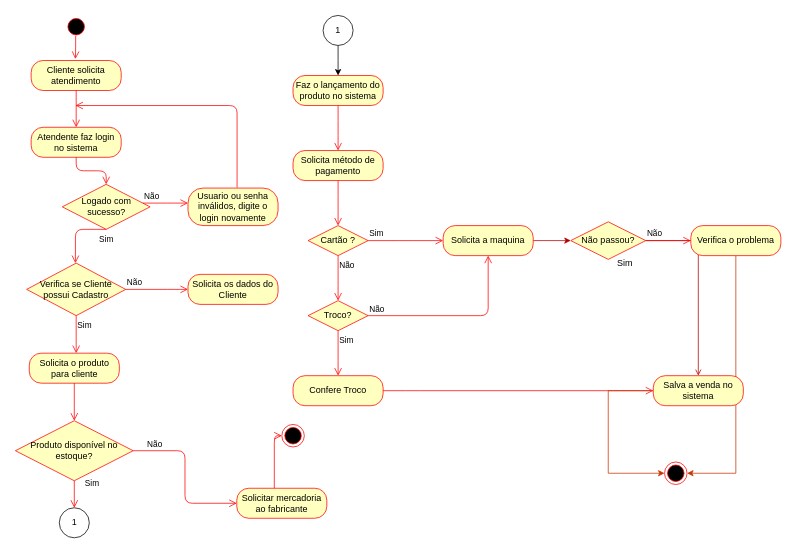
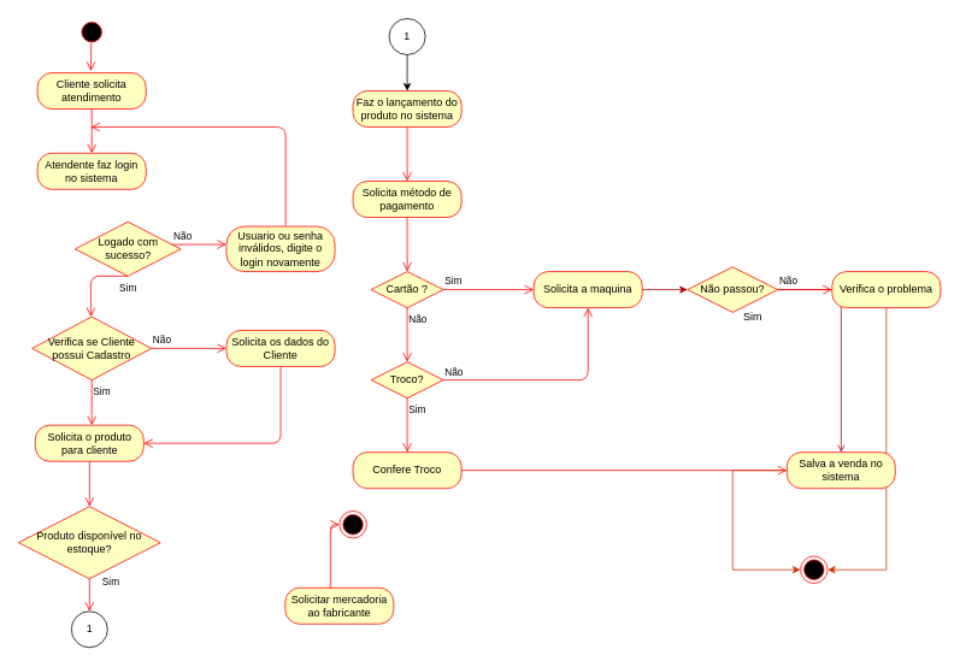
  <mxCell id="0" />
  <mxCell id="1" parent="0" />
  <mxCell id="2" value="" style="ellipse;html=1;shape=startState;fillColor=#000000;strokeColor=#ff0000;" parent="1" vertex="1"><mxGeometry x="86" y="20" width="30" height="30" as="geometry" /></mxCell>
  <mxCell id="3" value="Cliente solicita atendimento" style="rounded=1;whiteSpace=wrap;html=1;arcSize=40;fontColor=#000000;fillColor=#ffffc0;strokeColor=#ff0000;" parent="1" vertex="1"><mxGeometry x="41" y="80" width="120" height="40" as="geometry" /></mxCell>
  <mxCell id="4" value="" style="edgeStyle=orthogonalEdgeStyle;html=1;verticalAlign=bottom;endArrow=open;endSize=8;strokeColor=#ff0000;entryX=0.5;entryY=0;entryDx=0;entryDy=0;" parent="1" source="3" target="5" edge="1"><mxGeometry relative="1" as="geometry"><mxPoint x="95" y="140" as="targetPoint" /></mxGeometry></mxCell>
  <mxCell id="5" value="Atendente faz login no sistema" style="rounded=1;whiteSpace=wrap;html=1;arcSize=40;fontColor=#000000;fillColor=#ffffc0;strokeColor=#ff0000;" parent="1" vertex="1"><mxGeometry x="41" y="169" width="120" height="40" as="geometry" /></mxCell>
- <mxCell id="6" value="" style="edgeStyle=orthogonalEdgeStyle;html=1;verticalAlign=bottom;endArrow=open;endSize=8;strokeColor=#ff0000;entryX=0.5;entryY=0;entryDx=0;entryDy=0;" parent="1" source="5" target="7" edge="1"><mxGeometry relative="1" as="geometry"><mxPoint x="95" y="240" as="targetPoint" /></mxGeometry></mxCell>
  <mxCell id="7" value="Logado com sucesso?" style="rhombus;whiteSpace=wrap;html=1;fillColor=#ffffc0;strokeColor=#ff0000;" parent="1" vertex="1"><mxGeometry x="82.5" y="245" width="117" height="60" as="geometry" /></mxCell>
  <mxCell id="8" value="Não" style="edgeStyle=orthogonalEdgeStyle;html=1;align=left;verticalAlign=bottom;endArrow=open;endSize=8;strokeColor=#ff0000;" parent="1" source="7" edge="1"><mxGeometry x="-1" relative="1" as="geometry"><mxPoint x="250" y="270" as="targetPoint" /><Array as="points"><mxPoint x="233" y="270" /></Array></mxGeometry></mxCell>
  <mxCell id="9" value="Sim" style="edgeStyle=orthogonalEdgeStyle;html=1;align=left;verticalAlign=top;endArrow=open;endSize=8;strokeColor=#ff0000;exitX=0.5;exitY=1;exitDx=0;exitDy=0;" parent="1" source="7" edge="1"><mxGeometry x="-0.733" relative="1" as="geometry"><mxPoint x="100" y="350" as="targetPoint" /><Array as="points"><mxPoint x="100" y="305" /></Array><mxPoint as="offset" /></mxGeometry></mxCell>
  <mxCell id="10" value="Usuario ou senha inválidos, digite o login novamente" style="rounded=1;whiteSpace=wrap;html=1;arcSize=40;fontColor=#000000;fillColor=#ffffc0;strokeColor=#ff0000;" parent="1" vertex="1"><mxGeometry x="250" y="250" width="120" height="50" as="geometry" /></mxCell>
  <mxCell id="11" value="" style="edgeStyle=orthogonalEdgeStyle;html=1;verticalAlign=bottom;endArrow=open;endSize=8;strokeColor=#ff0000;exitX=0.545;exitY=-0.012;exitDx=0;exitDy=0;exitPerimeter=0;" parent="1" source="10" edge="1"><mxGeometry relative="1" as="geometry"><mxPoint x="100" y="140" as="targetPoint" /><Array as="points"><mxPoint x="315" y="140" /></Array></mxGeometry></mxCell>
  <mxCell id="12" value="Solicita o produto para cliente" style="rounded=1;whiteSpace=wrap;html=1;arcSize=40;fontColor=#000000;fillColor=#ffffc0;strokeColor=#ff0000;" parent="1" vertex="1"><mxGeometry x="38.5" y="470" width="120" height="40" as="geometry" /></mxCell>
  <mxCell id="13" value="" style="edgeStyle=orthogonalEdgeStyle;html=1;verticalAlign=bottom;endArrow=open;endSize=8;strokeColor=#ff0000;entryX=0.5;entryY=0;entryDx=0;entryDy=0;" parent="1" source="12" target="14" edge="1"><mxGeometry relative="1" as="geometry"><mxPoint x="98.5" y="570" as="targetPoint" /></mxGeometry></mxCell>
  <mxCell id="14" value="Produto disponível no estoque?" style="rhombus;whiteSpace=wrap;html=1;fillColor=#ffffc0;strokeColor=#ff0000;" parent="1" vertex="1"><mxGeometry x="20" y="560" width="157" height="80" as="geometry" /></mxCell>
- <mxCell id="15" value="Não" style="edgeStyle=orthogonalEdgeStyle;html=1;align=left;verticalAlign=bottom;endArrow=open;endSize=8;strokeColor=#ff0000;exitX=1;exitY=0.5;exitDx=0;exitDy=0;entryX=0;entryY=0.5;entryDx=0;entryDy=0;" parent="1" source="14" target="17" edge="1"><mxGeometry x="-0.833" relative="1" as="geometry"><mxPoint x="270" y="580" as="targetPoint" /><Array as="points" /><mxPoint as="offset" /></mxGeometry></mxCell>
  <mxCell id="16" value="Sim" style="edgeStyle=orthogonalEdgeStyle;html=1;align=left;verticalAlign=top;endArrow=open;endSize=8;strokeColor=#ff0000;entryX=0.5;entryY=0;entryDx=0;entryDy=0;" parent="1" source="14" target="20" edge="1"><mxGeometry x="-1" y="16" relative="1" as="geometry"><mxPoint x="99" y="666" as="targetPoint" /><Array as="points" /><mxPoint x="-4" y="-10" as="offset" /></mxGeometry></mxCell>
  <mxCell id="17" value="Solicitar mercadoria ao fabricante" style="rounded=1;whiteSpace=wrap;html=1;arcSize=40;fontColor=#000000;fillColor=#ffffc0;strokeColor=#ff0000;" parent="1" vertex="1"><mxGeometry x="315" y="650" width="120" height="40" as="geometry" /></mxCell>
  <mxCell id="18" value="" style="edgeStyle=orthogonalEdgeStyle;html=1;verticalAlign=bottom;endArrow=open;endSize=8;strokeColor=#ff0000;" parent="1" source="17" edge="1"><mxGeometry relative="1" as="geometry"><mxPoint x="375" y="580" as="targetPoint" /><Array as="points"><mxPoint x="365" y="580" /></Array></mxGeometry></mxCell>
  <mxCell id="19" value="" style="ellipse;html=1;shape=endState;fillColor=#000000;strokeColor=#ff0000;" parent="1" vertex="1"><mxGeometry x="375" y="565" width="30" height="30" as="geometry" /></mxCell>
  <mxCell id="20" value="1" style="ellipse;whiteSpace=wrap;html=1;aspect=fixed;" parent="1" vertex="1"><mxGeometry x="78.5" y="676" width="40" height="40" as="geometry" /></mxCell>
  <mxCell id="21" value="" style="edgeStyle=orthogonalEdgeStyle;rounded=0;orthogonalLoop=1;jettySize=auto;html=1;" parent="1" source="22" edge="1"><mxGeometry relative="1" as="geometry"><mxPoint x="450" y="100" as="targetPoint" /></mxGeometry></mxCell>
  <mxCell id="22" value="1" style="ellipse;whiteSpace=wrap;html=1;aspect=fixed;" parent="1" vertex="1"><mxGeometry x="430" y="20" width="40" height="40" as="geometry" /></mxCell>
  <mxCell id="23" value="Faz o lançamento do produto no sistema" style="rounded=1;whiteSpace=wrap;html=1;arcSize=40;fontColor=#000000;fillColor=#ffffc0;strokeColor=#ff0000;" parent="1" vertex="1"><mxGeometry x="390" y="100" width="120" height="40" as="geometry" /></mxCell>
  <mxCell id="24" value="" style="edgeStyle=orthogonalEdgeStyle;html=1;verticalAlign=bottom;endArrow=open;endSize=8;strokeColor=#ff0000;" parent="1" source="23" edge="1"><mxGeometry relative="1" as="geometry"><mxPoint x="450" y="200" as="targetPoint" /></mxGeometry></mxCell>
  <mxCell id="25" value="Solicita método de pagamento" style="rounded=1;whiteSpace=wrap;html=1;arcSize=40;fontColor=#000000;fillColor=#ffffc0;strokeColor=#ff0000;" parent="1" vertex="1"><mxGeometry x="390" y="200" width="120" height="40" as="geometry" /></mxCell>
  <mxCell id="26" value="" style="edgeStyle=orthogonalEdgeStyle;html=1;verticalAlign=bottom;endArrow=open;endSize=8;strokeColor=#ff0000;" parent="1" source="25" edge="1"><mxGeometry relative="1" as="geometry"><mxPoint x="450" y="300" as="targetPoint" /></mxGeometry></mxCell>
  <mxCell id="27" value="Cartão ?" style="rhombus;whiteSpace=wrap;html=1;fillColor=#ffffc0;strokeColor=#ff0000;" parent="1" vertex="1"><mxGeometry x="410" y="300" width="80" height="40" as="geometry" /></mxCell>
  <mxCell id="28" value="Sim" style="edgeStyle=orthogonalEdgeStyle;html=1;align=left;verticalAlign=bottom;endArrow=open;endSize=8;strokeColor=#ff0000;" parent="1" source="27" edge="1"><mxGeometry x="-1" relative="1" as="geometry"><mxPoint x="590" y="320" as="targetPoint" /></mxGeometry></mxCell>
  <mxCell id="29" value="Não" style="edgeStyle=orthogonalEdgeStyle;html=1;align=left;verticalAlign=top;endArrow=open;endSize=8;strokeColor=#ff0000;" parent="1" source="27" edge="1"><mxGeometry x="-1" relative="1" as="geometry"><mxPoint x="450" y="400" as="targetPoint" /></mxGeometry></mxCell>
  <mxCell id="30" value="" style="edgeStyle=orthogonalEdgeStyle;rounded=0;orthogonalLoop=1;jettySize=auto;html=1;fillColor=#e51400;strokeColor=#B20000;" parent="1" source="31" edge="1"><mxGeometry relative="1" as="geometry"><mxPoint x="760" y="320" as="targetPoint" /></mxGeometry></mxCell>
  <mxCell id="31" value="Solicita a maquina" style="rounded=1;whiteSpace=wrap;html=1;arcSize=40;fontColor=#000000;fillColor=#ffffc0;strokeColor=#ff0000;" parent="1" vertex="1"><mxGeometry x="590" y="300" width="120" height="40" as="geometry" /></mxCell>
  <mxCell id="32" value="Troco?" style="rhombus;whiteSpace=wrap;html=1;fillColor=#ffffc0;strokeColor=#ff0000;" parent="1" vertex="1"><mxGeometry x="410" y="400" width="80" height="40" as="geometry" /></mxCell>
  <mxCell id="33" value="Não" style="edgeStyle=orthogonalEdgeStyle;html=1;align=left;verticalAlign=bottom;endArrow=open;endSize=8;strokeColor=#ff0000;entryX=0.5;entryY=1;entryDx=0;entryDy=0;" parent="1" source="32" target="31" edge="1"><mxGeometry x="-1" relative="1" as="geometry"><mxPoint x="590" y="420" as="targetPoint" /></mxGeometry></mxCell>
  <mxCell id="34" value="Sim" style="edgeStyle=orthogonalEdgeStyle;html=1;align=left;verticalAlign=top;endArrow=open;endSize=8;strokeColor=#ff0000;" parent="1" source="32" edge="1"><mxGeometry x="-1" relative="1" as="geometry"><mxPoint x="450" y="500" as="targetPoint" /></mxGeometry></mxCell>
  <mxCell id="35" value="" style="edgeStyle=orthogonalEdgeStyle;rounded=0;orthogonalLoop=1;jettySize=auto;html=1;fillColor=#e51400;strokeColor=#B20000;entryX=0.5;entryY=0;entryDx=0;entryDy=0;endArrow=open;endFill=0;" parent="1" source="36" target="51" edge="1"><mxGeometry relative="1" as="geometry"><mxPoint x="810" y="451" as="targetPoint" /><Array as="points" /></mxGeometry></mxCell>
  <mxCell id="36" value="Não passou?" style="rhombus;whiteSpace=wrap;html=1;fillColor=#ffffc0;strokeColor=#ff0000;" parent="1" vertex="1"><mxGeometry x="760" y="295" width="100" height="50" as="geometry" /></mxCell>
  <mxCell id="37" value="Não" style="edgeStyle=orthogonalEdgeStyle;html=1;align=left;verticalAlign=bottom;endArrow=open;endSize=8;strokeColor=#ff0000;" parent="1" source="36" edge="1"><mxGeometry x="-1" relative="1" as="geometry"><mxPoint x="920" y="320" as="targetPoint" /></mxGeometry></mxCell>
  <mxCell id="38" value="" style="edgeStyle=orthogonalEdgeStyle;rounded=0;orthogonalLoop=1;jettySize=auto;html=1;fillColor=#fa6800;strokeColor=#C73500;" parent="1" source="39" target="42" edge="1"><mxGeometry relative="1" as="geometry"><mxPoint x="970" y="640" as="targetPoint" /><Array as="points"><mxPoint x="980" y="630" /></Array></mxGeometry></mxCell>
  <mxCell id="39" value="Verifica o problema" style="rounded=1;whiteSpace=wrap;html=1;arcSize=40;fontColor=#000000;fillColor=#ffffc0;strokeColor=#ff0000;" parent="1" vertex="1"><mxGeometry x="920" y="300" width="120" height="40" as="geometry" /></mxCell>
  <mxCell id="40" value="Confere Troco" style="rounded=1;whiteSpace=wrap;html=1;arcSize=40;fontColor=#000000;fillColor=#ffffc0;strokeColor=#ff0000;" parent="1" vertex="1"><mxGeometry x="390" y="500" width="120" height="40" as="geometry" /></mxCell>
  <mxCell id="41" value="" style="edgeStyle=orthogonalEdgeStyle;html=1;verticalAlign=bottom;endArrow=open;endSize=8;strokeColor=#ff0000;entryX=0;entryY=0.5;entryDx=0;entryDy=0;" parent="1" source="40" target="51" edge="1"><mxGeometry relative="1" as="geometry"><mxPoint x="610" y="630" as="targetPoint" /><Array as="points"><mxPoint x="550" y="520" /><mxPoint x="550" y="520" /></Array></mxGeometry></mxCell>
  <mxCell id="42" value="" style="ellipse;html=1;shape=endState;fillColor=#000000;strokeColor=#ff0000;" parent="1" vertex="1"><mxGeometry x="885" y="615" width="30" height="30" as="geometry" /></mxCell>
  <mxCell id="43" value="Sim" style="text;html=1;resizable=0;points=[];autosize=1;align=left;verticalAlign=top;spacingTop=-4;" parent="1" vertex="1"><mxGeometry x="820" y="340" width="40" height="20" as="geometry" /></mxCell>
  <mxCell id="44" value="Verifica se Cliente possui Cadastro" style="rhombus;whiteSpace=wrap;html=1;fillColor=#ffffc0;strokeColor=#ff0000;" parent="1" vertex="1"><mxGeometry x="35" y="350" width="132" height="70" as="geometry" /></mxCell>
  <mxCell id="45" value="Não" style="edgeStyle=orthogonalEdgeStyle;html=1;align=left;verticalAlign=bottom;endArrow=open;endSize=8;strokeColor=#ff0000;" parent="1" source="44" edge="1"><mxGeometry x="-1" relative="1" as="geometry"><mxPoint x="250" y="385" as="targetPoint" /><Array as="points"><mxPoint x="233" y="385" /></Array></mxGeometry></mxCell>
  <mxCell id="46" value="Sim" style="edgeStyle=orthogonalEdgeStyle;html=1;align=left;verticalAlign=top;endArrow=open;endSize=8;strokeColor=#ff0000;" parent="1" source="44" edge="1"><mxGeometry x="-1" relative="1" as="geometry"><mxPoint x="101" y="470" as="targetPoint" /><Array as="points"><mxPoint x="101" y="460" /></Array></mxGeometry></mxCell>
  <mxCell id="47" value="Solicita os dados do Cliente" style="rounded=1;whiteSpace=wrap;html=1;arcSize=40;fontColor=#000000;fillColor=#ffffc0;strokeColor=#ff0000;" parent="1" vertex="1"><mxGeometry x="250" y="365" width="120" height="40" as="geometry" /></mxCell>
+ <mxCell id="48" value="" style="edgeStyle=orthogonalEdgeStyle;html=1;verticalAlign=bottom;endArrow=open;endSize=8;strokeColor=#ff0000;entryX=1;entryY=0.5;entryDx=0;entryDy=0;" parent="1" source="47" target="12" edge="1"><mxGeometry relative="1" as="geometry"><mxPoint x="310" y="490" as="targetPoint" /><Array as="points"><mxPoint x="310" y="490" /></Array></mxGeometry></mxCell>
  <mxCell id="49" value="" style="edgeStyle=orthogonalEdgeStyle;html=1;verticalAlign=bottom;endArrow=open;endSize=8;strokeColor=#ff0000;exitX=0.478;exitY=0.9;exitDx=0;exitDy=0;exitPerimeter=0;" parent="1" source="2" edge="1"><mxGeometry relative="1" as="geometry"><mxPoint x="100" y="78" as="targetPoint" /><mxPoint x="140" y="29" as="sourcePoint" /></mxGeometry></mxCell>
  <mxCell id="50" style="edgeStyle=orthogonalEdgeStyle;rounded=0;orthogonalLoop=1;jettySize=auto;html=1;entryX=0;entryY=0.5;entryDx=0;entryDy=0;fillColor=#fa6800;strokeColor=#C73500;" parent="1" source="51" target="42" edge="1"><mxGeometry relative="1" as="geometry"><Array as="points"><mxPoint x="810" y="630" /></Array></mxGeometry></mxCell>
  <mxCell id="51" value="Salva a venda no sistema" style="rounded=1;whiteSpace=wrap;html=1;arcSize=40;fontColor=#000000;fillColor=#ffffc0;strokeColor=#ff0000;" parent="1" vertex="1"><mxGeometry x="870" y="500" width="120" height="40" as="geometry" /></mxCell>
